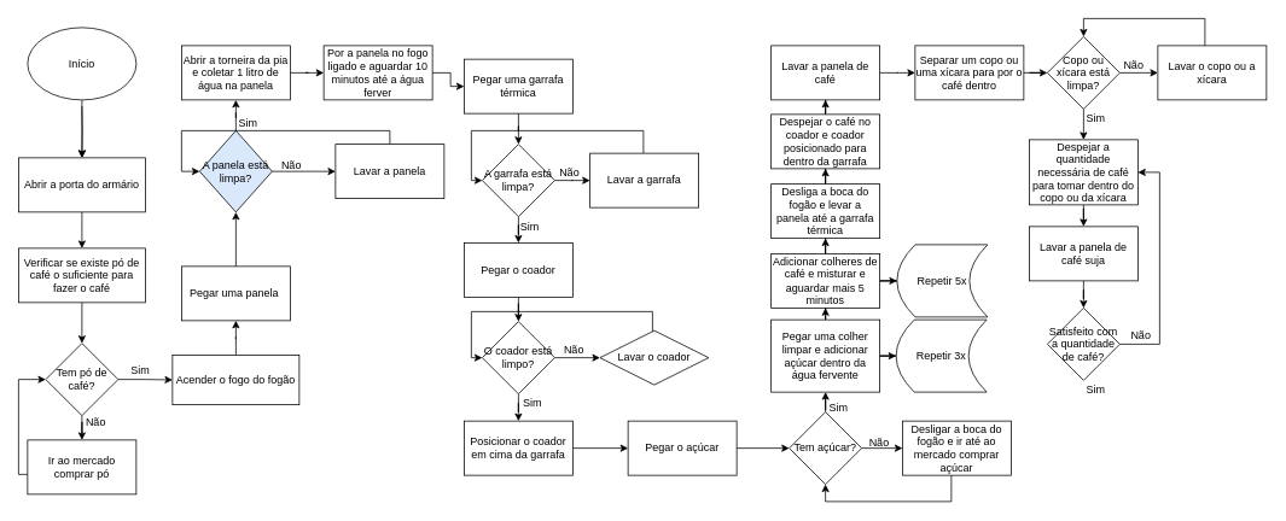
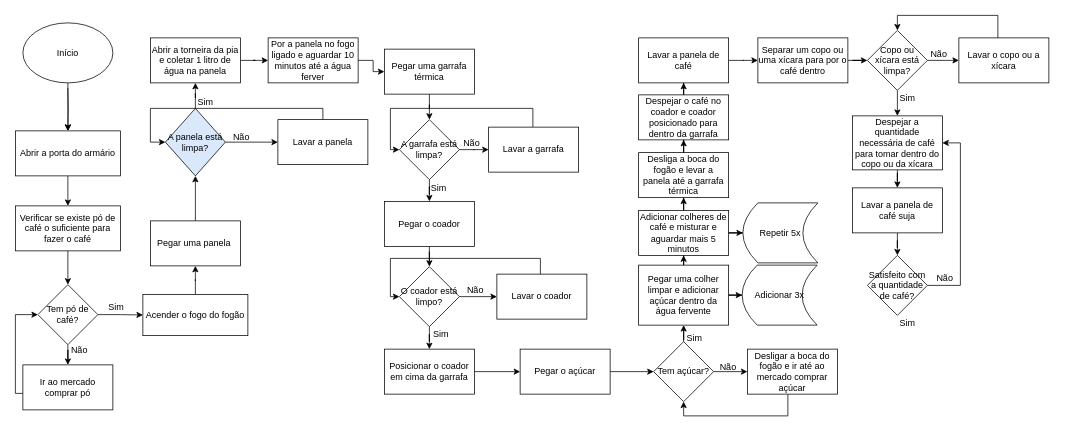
  <mxCell id="0" />
  <mxCell id="1" parent="0" />
  <mxCell id="2" style="edgeStyle=orthogonalEdgeStyle;rounded=0;orthogonalLoop=1;jettySize=auto;html=1;exitX=0.5;exitY=1;exitDx=0;exitDy=0;entryX=0.5;entryY=0;entryDx=0;entryDy=0;" parent="1" target="4" edge="1"><mxGeometry relative="1" as="geometry"><mxPoint x="90" y="117" as="sourcePoint" /></mxGeometry></mxCell>
  <mxCell id="3" style="edgeStyle=orthogonalEdgeStyle;rounded=0;orthogonalLoop=1;jettySize=auto;html=1;exitX=0.5;exitY=1;exitDx=0;exitDy=0;entryX=0.5;entryY=0;entryDx=0;entryDy=0;" parent="1" source="4" target="7" edge="1"><mxGeometry relative="1" as="geometry" /></mxCell>
  <mxCell id="4" value="Abrir a porta do armário" style="rounded=0;whiteSpace=wrap;html=1;" parent="1" vertex="1"><mxGeometry x="20" y="174" width="140" height="60" as="geometry" /></mxCell>
  <mxCell id="5" style="edgeStyle=orthogonalEdgeStyle;rounded=0;orthogonalLoop=1;jettySize=auto;html=1;exitX=0;exitY=0.5;exitDx=0;exitDy=0;" parent="1" source="7" edge="1"><mxGeometry relative="1" as="geometry"><mxPoint x="20" y="304" as="targetPoint" /></mxGeometry></mxCell>
  <mxCell id="6" style="edgeStyle=orthogonalEdgeStyle;rounded=0;orthogonalLoop=1;jettySize=auto;html=1;exitX=0.5;exitY=1;exitDx=0;exitDy=0;entryX=0.5;entryY=0;entryDx=0;entryDy=0;" parent="1" source="7" target="10" edge="1"><mxGeometry relative="1" as="geometry" /></mxCell>
  <mxCell id="7" value="Verificar se existe pó de café o suficiente para fazer o café" style="rounded=0;whiteSpace=wrap;html=1;" parent="1" vertex="1"><mxGeometry x="20" y="274" width="140" height="60" as="geometry" /></mxCell>
  <mxCell id="8" style="edgeStyle=orthogonalEdgeStyle;rounded=0;orthogonalLoop=1;jettySize=auto;html=1;exitX=1;exitY=0.5;exitDx=0;exitDy=0;" parent="1" source="10" target="15" edge="1"><mxGeometry relative="1" as="geometry" /></mxCell>
  <mxCell id="9" value="" style="edgeStyle=orthogonalEdgeStyle;rounded=0;orthogonalLoop=1;jettySize=auto;html=1;" parent="1" source="10" target="12" edge="1"><mxGeometry relative="1" as="geometry" /></mxCell>
  <mxCell id="10" value="Tem pó de café?" style="rhombus;whiteSpace=wrap;html=1;" parent="1" vertex="1"><mxGeometry x="50" y="379" width="80" height="80" as="geometry" /></mxCell>
  <mxCell id="11" style="edgeStyle=orthogonalEdgeStyle;rounded=0;orthogonalLoop=1;jettySize=auto;html=1;entryX=0;entryY=0.5;entryDx=0;entryDy=0;" parent="1" source="12" target="10" edge="1"><mxGeometry relative="1" as="geometry"><Array as="points"><mxPoint x="20" y="524" /><mxPoint x="20" y="419" /></Array></mxGeometry></mxCell>
  <mxCell id="12" value="Ir ao mercado comprar pó" style="rounded=0;whiteSpace=wrap;html=1;" parent="1" vertex="1"><mxGeometry x="30" y="486" width="120" height="60" as="geometry" /></mxCell>
  <mxCell id="13" value="Não" style="text;html=1;align=center;verticalAlign=middle;resizable=0;points=[];autosize=1;strokeColor=none;fillColor=none;" parent="1" vertex="1"><mxGeometry x="80" y="451" width="50" height="30" as="geometry" /></mxCell>
  <mxCell id="14" value="" style="edgeStyle=orthogonalEdgeStyle;rounded=0;orthogonalLoop=1;jettySize=auto;html=1;" parent="1" source="15" target="18" edge="1"><mxGeometry relative="1" as="geometry" /></mxCell>
  <mxCell id="15" value="Acender o fogo do fogão" style="rounded=0;whiteSpace=wrap;html=1;" parent="1" vertex="1"><mxGeometry x="190" y="392" width="140" height="55" as="geometry" /></mxCell>
  <mxCell id="16" value="Sim" style="text;html=1;align=center;verticalAlign=middle;resizable=0;points=[];autosize=1;strokeColor=none;fillColor=none;" parent="1" vertex="1"><mxGeometry x="134" y="394" width="40" height="30" as="geometry" /></mxCell>
  <mxCell id="17" value="" style="edgeStyle=orthogonalEdgeStyle;rounded=0;orthogonalLoop=1;jettySize=auto;html=1;" parent="1" source="18" target="21" edge="1"><mxGeometry relative="1" as="geometry" /></mxCell>
  <mxCell id="18" value="Pegar uma panela&amp;nbsp;" style="rounded=0;whiteSpace=wrap;html=1;" parent="1" vertex="1"><mxGeometry x="200" y="294" width="120" height="60" as="geometry" /></mxCell>
  <mxCell id="19" value="" style="edgeStyle=orthogonalEdgeStyle;rounded=0;orthogonalLoop=1;jettySize=auto;html=1;" parent="1" source="21" target="23" edge="1"><mxGeometry relative="1" as="geometry" /></mxCell>
  <mxCell id="20" value="" style="edgeStyle=orthogonalEdgeStyle;rounded=0;orthogonalLoop=1;jettySize=auto;html=1;" parent="1" source="21" target="26" edge="1"><mxGeometry relative="1" as="geometry" /></mxCell>
  <mxCell id="21" value="A panela está limpa?" style="rhombus;whiteSpace=wrap;html=1;fillColor=#dae8fc;" parent="1" vertex="1"><mxGeometry x="220" y="144" width="80" height="90" as="geometry" /></mxCell>
  <mxCell id="22" style="edgeStyle=orthogonalEdgeStyle;rounded=0;orthogonalLoop=1;jettySize=auto;html=1;entryX=0;entryY=0.5;entryDx=0;entryDy=0;" parent="1" source="23" target="21" edge="1"><mxGeometry relative="1" as="geometry"><Array as="points"><mxPoint x="430" y="144" /><mxPoint x="200" y="144" /><mxPoint x="200" y="189" /></Array></mxGeometry></mxCell>
  <mxCell id="23" value="Lavar a panela" style="rounded=0;whiteSpace=wrap;html=1;" parent="1" vertex="1"><mxGeometry x="370" y="159" width="120" height="60" as="geometry" /></mxCell>
  <mxCell id="24" value="Não" style="text;html=1;align=center;verticalAlign=middle;resizable=0;points=[];autosize=1;strokeColor=none;fillColor=none;" parent="1" vertex="1"><mxGeometry x="296" y="167" width="50" height="30" as="geometry" /></mxCell>
  <mxCell id="25" value="" style="edgeStyle=orthogonalEdgeStyle;rounded=0;orthogonalLoop=1;jettySize=auto;html=1;" parent="1" source="26" target="29" edge="1"><mxGeometry relative="1" as="geometry" /></mxCell>
  <mxCell id="26" value="Abrir a torneira da pia e coletar 1 litro de água na panela" style="rounded=0;whiteSpace=wrap;html=1;" parent="1" vertex="1"><mxGeometry x="200" y="50" width="120" height="60" as="geometry" /></mxCell>
  <mxCell id="27" value="Sim" style="text;html=1;align=center;verticalAlign=middle;resizable=0;points=[];autosize=1;strokeColor=none;fillColor=none;" parent="1" vertex="1"><mxGeometry x="253" y="121" width="40" height="30" as="geometry" /></mxCell>
  <mxCell id="28" value="" style="edgeStyle=orthogonalEdgeStyle;rounded=0;orthogonalLoop=1;jettySize=auto;html=1;" parent="1" source="29" target="31" edge="1"><mxGeometry relative="1" as="geometry" /></mxCell>
  <mxCell id="29" value="Por a panela no fogo ligado e aguardar 10 minutos até a água ferver" style="rounded=0;whiteSpace=wrap;html=1;" parent="1" vertex="1"><mxGeometry x="357" y="50" width="120" height="60" as="geometry" /></mxCell>
  <mxCell id="30" value="" style="edgeStyle=orthogonalEdgeStyle;rounded=0;orthogonalLoop=1;jettySize=auto;html=1;" parent="1" source="31" target="34" edge="1"><mxGeometry relative="1" as="geometry" /></mxCell>
  <mxCell id="31" value="Pegar uma garrafa térmica" style="rounded=0;whiteSpace=wrap;html=1;" parent="1" vertex="1"><mxGeometry x="512" y="65" width="120" height="60" as="geometry" /></mxCell>
  <mxCell id="32" value="" style="edgeStyle=orthogonalEdgeStyle;rounded=0;orthogonalLoop=1;jettySize=auto;html=1;" parent="1" source="34" target="36" edge="1"><mxGeometry relative="1" as="geometry" /></mxCell>
  <mxCell id="33" value="" style="edgeStyle=orthogonalEdgeStyle;rounded=0;orthogonalLoop=1;jettySize=auto;html=1;" parent="1" source="34" target="39" edge="1"><mxGeometry relative="1" as="geometry" /></mxCell>
  <mxCell id="34" value="A garrafa está limpa?" style="rhombus;whiteSpace=wrap;html=1;" parent="1" vertex="1"><mxGeometry x="532" y="159" width="80" height="80" as="geometry" /></mxCell>
  <mxCell id="35" style="edgeStyle=orthogonalEdgeStyle;rounded=0;orthogonalLoop=1;jettySize=auto;html=1;entryX=0;entryY=0.5;entryDx=0;entryDy=0;" parent="1" source="36" target="34" edge="1"><mxGeometry relative="1" as="geometry"><Array as="points"><mxPoint x="710" y="144" /><mxPoint x="520" y="144" /><mxPoint x="520" y="199" /></Array></mxGeometry></mxCell>
  <mxCell id="36" value="Lavar a garrafa" style="rounded=0;whiteSpace=wrap;html=1;" parent="1" vertex="1"><mxGeometry x="651" y="169" width="120" height="60" as="geometry" /></mxCell>
  <mxCell id="37" value="Não" style="text;html=1;align=center;verticalAlign=middle;resizable=0;points=[];autosize=1;strokeColor=none;fillColor=none;" parent="1" vertex="1"><mxGeometry x="603" y="175" width="50" height="30" as="geometry" /></mxCell>
  <mxCell id="38" value="" style="edgeStyle=orthogonalEdgeStyle;rounded=0;orthogonalLoop=1;jettySize=auto;html=1;" parent="1" source="39" target="43" edge="1"><mxGeometry relative="1" as="geometry" /></mxCell>
  <mxCell id="39" value="Pegar o coador" style="rounded=0;whiteSpace=wrap;html=1;" parent="1" vertex="1"><mxGeometry x="512" y="268" width="120" height="60" as="geometry" /></mxCell>
  <mxCell id="40" value="Sim" style="text;html=1;align=center;verticalAlign=middle;resizable=0;points=[];autosize=1;strokeColor=none;fillColor=none;" parent="1" vertex="1"><mxGeometry x="564" y="236" width="40" height="30" as="geometry" /></mxCell>
  <mxCell id="41" value="" style="edgeStyle=orthogonalEdgeStyle;rounded=0;orthogonalLoop=1;jettySize=auto;html=1;" parent="1" source="43" target="45" edge="1"><mxGeometry relative="1" as="geometry" /></mxCell>
  <mxCell id="42" value="" style="edgeStyle=orthogonalEdgeStyle;rounded=0;orthogonalLoop=1;jettySize=auto;html=1;" parent="1" source="43" target="48" edge="1"><mxGeometry relative="1" as="geometry" /></mxCell>
  <mxCell id="43" value="O coador está limpo?" style="rhombus;whiteSpace=wrap;html=1;" parent="1" vertex="1"><mxGeometry x="532" y="355" width="80" height="80" as="geometry" /></mxCell>
  <mxCell id="44" style="edgeStyle=orthogonalEdgeStyle;rounded=0;orthogonalLoop=1;jettySize=auto;html=1;entryX=0;entryY=0.5;entryDx=0;entryDy=0;" parent="1" source="45" target="43" edge="1"><mxGeometry relative="1" as="geometry"><Array as="points"><mxPoint x="720" y="344" /><mxPoint x="520" y="344" /><mxPoint x="520" y="395" /></Array></mxGeometry></mxCell>
- <mxCell id="45" value="Lavar o coador" style="rhombus;whiteSpace=wrap;html=1;" parent="1" vertex="1"><mxGeometry x="662" y="365" width="120" height="60" as="geometry" /></mxCell>
+ <mxCell id="45" value="Lavar o coador" style="rounded=0;whiteSpace=wrap;html=1;" parent="1" vertex="1"><mxGeometry x="662" y="365" width="120" height="60" as="geometry" /></mxCell>
  <mxCell id="46" value="Não" style="text;html=1;align=center;verticalAlign=middle;resizable=0;points=[];autosize=1;strokeColor=none;fillColor=none;" parent="1" vertex="1"><mxGeometry x="608" y="372" width="50" height="30" as="geometry" /></mxCell>
  <mxCell id="47" value="" style="edgeStyle=orthogonalEdgeStyle;rounded=0;orthogonalLoop=1;jettySize=auto;html=1;" parent="1" source="48" target="50" edge="1"><mxGeometry relative="1" as="geometry" /></mxCell>
  <mxCell id="48" value="Posicionar o coador em cima da garrafa" style="rounded=0;whiteSpace=wrap;html=1;" parent="1" vertex="1"><mxGeometry x="512" y="465" width="120" height="60" as="geometry" /></mxCell>
  <mxCell id="49" value="" style="edgeStyle=orthogonalEdgeStyle;rounded=0;orthogonalLoop=1;jettySize=auto;html=1;" parent="1" source="50" target="53" edge="1"><mxGeometry relative="1" as="geometry" /></mxCell>
  <mxCell id="50" value="Pegar o açúcar" style="rounded=0;whiteSpace=wrap;html=1;" parent="1" vertex="1"><mxGeometry x="693" y="465" width="120" height="60" as="geometry" /></mxCell>
  <mxCell id="51" value="" style="edgeStyle=orthogonalEdgeStyle;rounded=0;orthogonalLoop=1;jettySize=auto;html=1;" parent="1" source="53" target="55" edge="1"><mxGeometry relative="1" as="geometry" /></mxCell>
  <mxCell id="52" value="" style="edgeStyle=orthogonalEdgeStyle;rounded=0;orthogonalLoop=1;jettySize=auto;html=1;" parent="1" source="53" target="59" edge="1"><mxGeometry relative="1" as="geometry" /></mxCell>
  <mxCell id="53" value="Tem açúcar?" style="rhombus;whiteSpace=wrap;html=1;" parent="1" vertex="1"><mxGeometry x="871" y="455" width="80" height="80" as="geometry" /></mxCell>
  <mxCell id="54" style="edgeStyle=orthogonalEdgeStyle;rounded=0;orthogonalLoop=1;jettySize=auto;html=1;entryX=0.5;entryY=1;entryDx=0;entryDy=0;" parent="1" source="55" target="53" edge="1"><mxGeometry relative="1" as="geometry"><Array as="points"><mxPoint x="1050" y="554" /><mxPoint x="911" y="554" /></Array></mxGeometry></mxCell>
  <mxCell id="55" value="Desligar a boca do fogão e ir até ao mercado comprar açúcar" style="rounded=0;whiteSpace=wrap;html=1;" parent="1" vertex="1"><mxGeometry x="996" y="465" width="120" height="60" as="geometry" /></mxCell>
  <mxCell id="56" value="Não" style="text;html=1;align=center;verticalAlign=middle;resizable=0;points=[];autosize=1;strokeColor=none;fillColor=none;" parent="1" vertex="1"><mxGeometry x="945" y="474" width="50" height="30" as="geometry" /></mxCell>
  <mxCell id="57" value="" style="edgeStyle=orthogonalEdgeStyle;rounded=0;orthogonalLoop=1;jettySize=auto;html=1;" parent="1" source="59" target="62" edge="1"><mxGeometry relative="1" as="geometry" /></mxCell>
  <mxCell id="58" value="" style="edgeStyle=orthogonalEdgeStyle;rounded=0;orthogonalLoop=1;jettySize=auto;html=1;" parent="1" source="59" target="82" edge="1"><mxGeometry relative="1" as="geometry" /></mxCell>
  <mxCell id="59" value="Pegar uma colher limpar e adicionar açúcar dentro da água fervente" style="rounded=0;whiteSpace=wrap;html=1;" parent="1" vertex="1"><mxGeometry x="851" y="353" width="120" height="80" as="geometry" /></mxCell>
  <mxCell id="60" value="" style="edgeStyle=orthogonalEdgeStyle;rounded=0;orthogonalLoop=1;jettySize=auto;html=1;" parent="1" source="62" target="64" edge="1"><mxGeometry relative="1" as="geometry" /></mxCell>
  <mxCell id="61" value="" style="edgeStyle=orthogonalEdgeStyle;rounded=0;orthogonalLoop=1;jettySize=auto;html=1;" parent="1" source="62" target="83" edge="1"><mxGeometry relative="1" as="geometry" /></mxCell>
  <mxCell id="62" value="Adicionar colheres de café e misturar e aguardar mais 5 minutos" style="rounded=0;whiteSpace=wrap;html=1;" parent="1" vertex="1"><mxGeometry x="851" y="280" width="120" height="60" as="geometry" /></mxCell>
  <mxCell id="63" value="" style="edgeStyle=orthogonalEdgeStyle;rounded=0;orthogonalLoop=1;jettySize=auto;html=1;" parent="1" source="64" target="66" edge="1"><mxGeometry relative="1" as="geometry" /></mxCell>
  <mxCell id="64" value="Desliga a boca do fogão e levar a panela até a garrafa térmica" style="rounded=0;whiteSpace=wrap;html=1;" parent="1" vertex="1"><mxGeometry x="851" y="203" width="120" height="60" as="geometry" /></mxCell>
  <mxCell id="65" value="" style="edgeStyle=orthogonalEdgeStyle;rounded=0;orthogonalLoop=1;jettySize=auto;html=1;" parent="1" source="66" target="68" edge="1"><mxGeometry relative="1" as="geometry" /></mxCell>
  <mxCell id="66" value="Despejar o café no coador e coador posicionado para dentro da garrafa" style="rounded=0;whiteSpace=wrap;html=1;" parent="1" vertex="1"><mxGeometry x="851" y="126" width="120" height="60" as="geometry" /></mxCell>
  <mxCell id="67" value="" style="edgeStyle=orthogonalEdgeStyle;rounded=0;orthogonalLoop=1;jettySize=auto;html=1;" parent="1" source="68" target="70" edge="1"><mxGeometry relative="1" as="geometry" /></mxCell>
  <mxCell id="68" value="Lavar a panela de café" style="rounded=0;whiteSpace=wrap;html=1;" parent="1" vertex="1"><mxGeometry x="851" y="50" width="120" height="60" as="geometry" /></mxCell>
  <mxCell id="69" value="" style="edgeStyle=orthogonalEdgeStyle;rounded=0;orthogonalLoop=1;jettySize=auto;html=1;" parent="1" source="70" target="73" edge="1"><mxGeometry relative="1" as="geometry" /></mxCell>
  <mxCell id="70" value="Separar um copo ou uma xícara para por o café dentro" style="rounded=0;whiteSpace=wrap;html=1;" parent="1" vertex="1"><mxGeometry x="1010" y="50" width="120" height="60" as="geometry" /></mxCell>
  <mxCell id="71" value="" style="edgeStyle=orthogonalEdgeStyle;rounded=0;orthogonalLoop=1;jettySize=auto;html=1;" parent="1" source="73" target="75" edge="1"><mxGeometry relative="1" as="geometry" /></mxCell>
  <mxCell id="72" style="edgeStyle=orthogonalEdgeStyle;rounded=0;orthogonalLoop=1;jettySize=auto;html=1;exitX=0.5;exitY=1;exitDx=0;exitDy=0;entryX=0.5;entryY=0;entryDx=0;entryDy=0;" parent="1" source="73" target="79" edge="1"><mxGeometry relative="1" as="geometry" /></mxCell>
  <mxCell id="73" value="Copo ou xícara está limpa?" style="rhombus;whiteSpace=wrap;html=1;" parent="1" vertex="1"><mxGeometry x="1156" y="40" width="80" height="80" as="geometry" /></mxCell>
  <mxCell id="74" style="edgeStyle=orthogonalEdgeStyle;rounded=0;orthogonalLoop=1;jettySize=auto;html=1;entryX=0.5;entryY=0;entryDx=0;entryDy=0;" parent="1" source="75" target="73" edge="1"><mxGeometry relative="1" as="geometry"><Array as="points"><mxPoint x="1330" y="20" /><mxPoint x="1196" y="20" /></Array></mxGeometry></mxCell>
  <mxCell id="75" value="Lavar o copo ou a xícara" style="rounded=0;whiteSpace=wrap;html=1;" parent="1" vertex="1"><mxGeometry x="1278" y="50" width="120" height="60" as="geometry" /></mxCell>
  <mxCell id="76" value="Sim" style="text;html=1;align=center;verticalAlign=middle;resizable=0;points=[];autosize=1;strokeColor=none;fillColor=none;" parent="1" vertex="1"><mxGeometry x="567" y="430" width="40" height="30" as="geometry" /></mxCell>
  <mxCell id="77" value="Sim" style="text;html=1;align=center;verticalAlign=middle;resizable=0;points=[];autosize=1;strokeColor=none;fillColor=none;" parent="1" vertex="1"><mxGeometry x="905" y="436" width="40" height="30" as="geometry" /></mxCell>
  <mxCell id="78" value="" style="edgeStyle=orthogonalEdgeStyle;rounded=0;orthogonalLoop=1;jettySize=auto;html=1;" parent="1" source="79" target="81" edge="1"><mxGeometry relative="1" as="geometry" /></mxCell>
  <mxCell id="79" value="Despejar a quantidade necessária de café para tomar dentro do copo ou da xícara" style="rounded=0;whiteSpace=wrap;html=1;" parent="1" vertex="1"><mxGeometry x="1136" y="154" width="120" height="72" as="geometry" /></mxCell>
  <mxCell id="80" value="" style="edgeStyle=orthogonalEdgeStyle;rounded=0;orthogonalLoop=1;jettySize=auto;html=1;" parent="1" source="81" target="87" edge="1"><mxGeometry relative="1" as="geometry" /></mxCell>
  <mxCell id="81" value="Lavar a panela de café suja" style="rounded=0;whiteSpace=wrap;html=1;" parent="1" vertex="1"><mxGeometry x="1136" y="250" width="120" height="60" as="geometry" /></mxCell>
- <mxCell id="82" value="Repetir 3x" style="shape=dataStorage;whiteSpace=wrap;html=1;fixedSize=1;" parent="1" vertex="1"><mxGeometry x="989" y="353" width="100" height="80" as="geometry" /></mxCell>
+ <mxCell id="82" value="Adicionar 3x" style="shape=dataStorage;whiteSpace=wrap;html=1;fixedSize=1;" parent="1" vertex="1"><mxGeometry x="989" y="353" width="100" height="80" as="geometry" /></mxCell>
  <mxCell id="83" value="Repetir 5x" style="shape=dataStorage;whiteSpace=wrap;html=1;fixedSize=1;" parent="1" vertex="1"><mxGeometry x="990" y="270" width="100" height="80" as="geometry" /></mxCell>
  <mxCell id="84" value="Não" style="text;html=1;align=center;verticalAlign=middle;resizable=0;points=[];autosize=1;strokeColor=none;fillColor=none;" parent="1" vertex="1"><mxGeometry x="1226" y="57" width="50" height="30" as="geometry" /></mxCell>
  <mxCell id="85" value="Sim" style="text;html=1;align=center;verticalAlign=middle;resizable=0;points=[];autosize=1;strokeColor=none;fillColor=none;" parent="1" vertex="1"><mxGeometry x="1189" y="115" width="40" height="30" as="geometry" /></mxCell>
  <mxCell id="86" style="edgeStyle=orthogonalEdgeStyle;rounded=0;orthogonalLoop=1;jettySize=auto;html=1;" parent="1" source="87" target="79" edge="1"><mxGeometry relative="1" as="geometry"><mxPoint x="1320" y="254" as="targetPoint" /><Array as="points"><mxPoint x="1280" y="380" /><mxPoint x="1280" y="190" /></Array></mxGeometry></mxCell>
  <mxCell id="87" value="Satisfeito com a quantidade de café?" style="rhombus;whiteSpace=wrap;html=1;" parent="1" vertex="1"><mxGeometry x="1156" y="340" width="80" height="80" as="geometry" /></mxCell>
  <mxCell id="88" value="Não" style="text;html=1;align=center;verticalAlign=middle;resizable=0;points=[];autosize=1;strokeColor=none;fillColor=none;" parent="1" vertex="1"><mxGeometry x="1234" y="356" width="50" height="30" as="geometry" /></mxCell>
  <mxCell id="89" value="" style="edgeStyle=orthogonalEdgeStyle;rounded=0;orthogonalLoop=1;jettySize=auto;html=1;" parent="1" source="90" target="4" edge="1"><mxGeometry relative="1" as="geometry" /></mxCell>
  <mxCell id="90" value="Início" style="ellipse;whiteSpace=wrap;html=1;" parent="1" vertex="1"><mxGeometry x="30" y="30" width="120" height="80" as="geometry" /></mxCell>
  <mxCell id="91" value="Sim" style="text;html=1;align=center;verticalAlign=middle;resizable=0;points=[];autosize=1;strokeColor=none;fillColor=none;" parent="1" vertex="1"><mxGeometry x="1189" y="416" width="40" height="30" as="geometry" /></mxCell>
